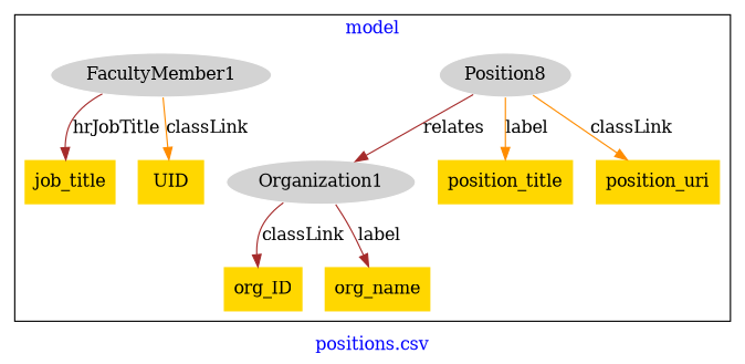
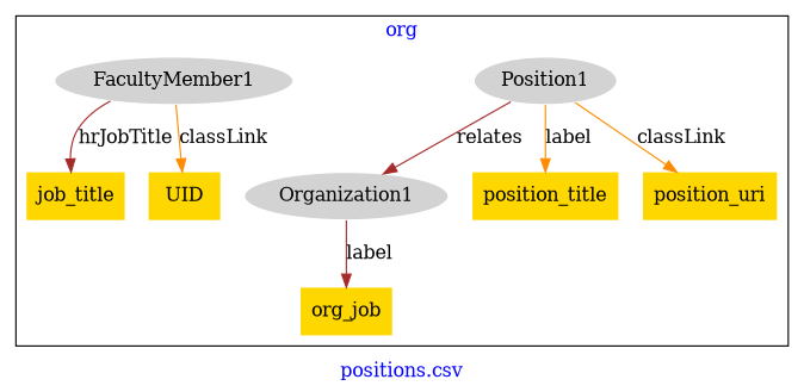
  digraph {
    fontcolor=blue
    label="positions.csv"
    remincross=true
    node [fillcolor=gold style=filled shape=plaintext]
    edge [color=brown fontcolor=black]
-   n1 [color=white fillcolor=lightgray label=Position8 shape=""]
+   n1 [color=white fillcolor=lightgray label=Position1 shape=""]
    n2 [color=white fillcolor=lightgray label=FacultyMember1 shape=""]
    n3 [color=white fillcolor=lightgray label=Organization1 shape=""]
    n4 [label=job_title]
    n5 [label=UID]
    n6 [label=position_title]
-   n7 [label=org_ID]
    n8 [label=position_uri]
-   n9 [label=org_name]
+   n9 [label=org_job]
    subgraph cluster_1 {
-     label=model
+     label=org
      n1
      n2
      n3
      n4
      n5
      n6
-     n7
      n8
      n9
    }
    n1 -> n3 [label=relates]
    n1 -> n6 [color=darkorange label=label]
    n1 -> n8 [color=darkorange label=classLink]
    n2 -> n4 [label=hrJobTitle]
    n2 -> n5 [color=darkorange label=classLink]
-   n3 -> n7 [label=classLink]
    n3 -> n9 [label=label]
  }
